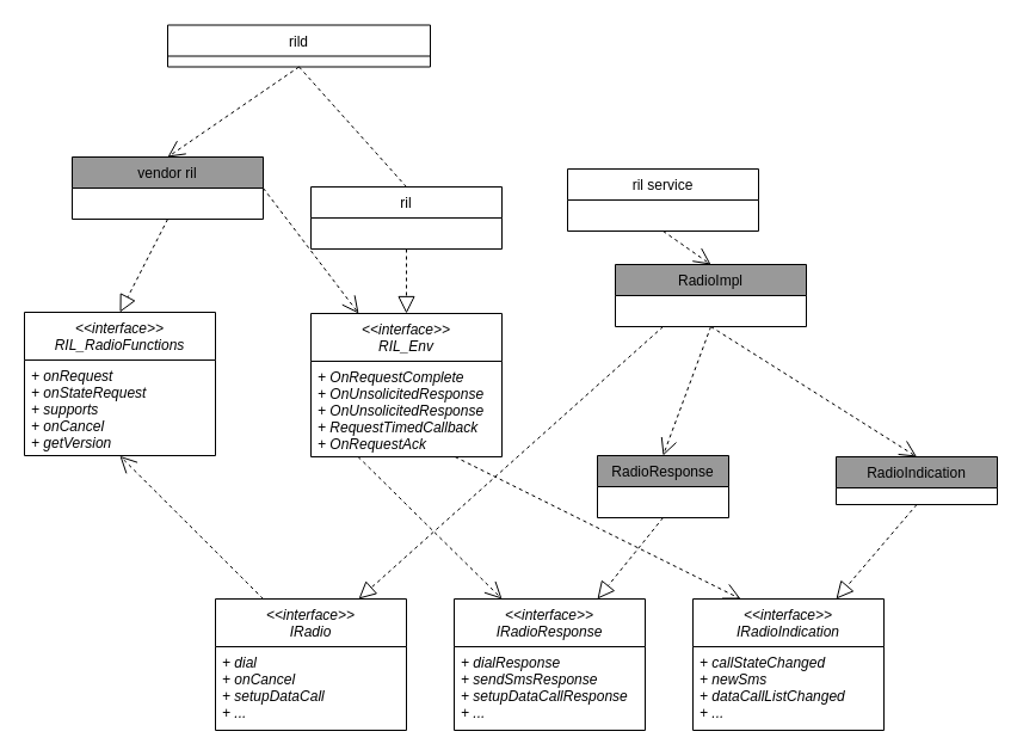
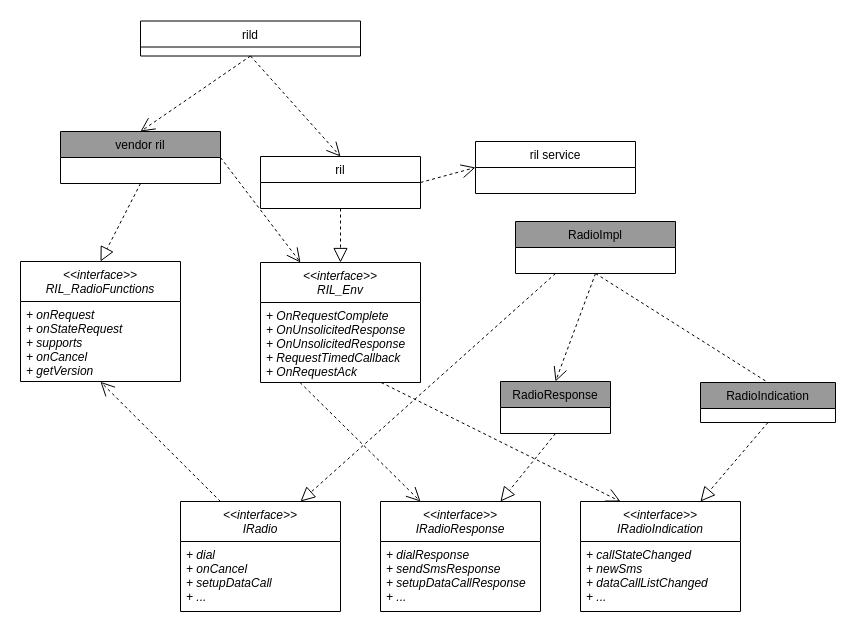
  <mxCell id="0" />
  <mxCell id="1" parent="0" />
  <mxCell id="2" value="&lt;&lt;interface&gt;&gt;&#10;RIL_Env" style="swimlane;fontStyle=2;childLayout=stackLayout;horizontal=1;startSize=40;fillColor=none;horizontalStack=0;resizeParent=1;resizeParentMax=0;resizeLast=0;collapsible=1;marginBottom=0;" parent="1" vertex="1"><mxGeometry x="260" y="262" width="160" height="120" as="geometry"><mxRectangle x="240" y="40" width="90" height="26" as="alternateBounds" /></mxGeometry></mxCell>
  <mxCell id="3" value="+ OnRequestComplete&#10;+ OnUnsolicitedResponse&#10;+ OnUnsolicitedResponse&#10;+ RequestTimedCallback&#10;+ OnRequestAck" style="text;strokeColor=none;fillColor=none;align=left;verticalAlign=top;spacingLeft=4;spacingRight=4;overflow=hidden;rotatable=0;points=[[0,0.5],[1,0.5]];portConstraint=eastwest;fontStyle=2" parent="2" vertex="1"><mxGeometry y="40" width="160" height="80" as="geometry" /></mxCell>
  <mxCell id="4" value="" style="endArrow=open;endSize=12;dashed=1;html=1;entryX=0.25;entryY=0;entryDx=0;entryDy=0;exitX=1;exitY=0.5;exitDx=0;exitDy=0;" parent="1" source="8" target="2" edge="1"><mxGeometry width="160" relative="1" as="geometry"><mxPoint x="20" y="361" as="sourcePoint" /><mxPoint x="180" y="361" as="targetPoint" /></mxGeometry></mxCell>
  <mxCell id="5" value="rild" style="swimlane;fontStyle=0;childLayout=stackLayout;horizontal=1;startSize=26;fillColor=none;horizontalStack=0;resizeParent=1;resizeParentMax=0;resizeLast=0;collapsible=1;marginBottom=0;" parent="1" vertex="1"><mxGeometry x="140" y="20.5" width="220" height="35" as="geometry" /></mxCell>
  <mxCell id="6" value="ril" style="swimlane;fontStyle=0;childLayout=stackLayout;horizontal=1;startSize=26;fillColor=none;horizontalStack=0;resizeParent=1;resizeParentMax=0;resizeLast=0;collapsible=1;marginBottom=0;" parent="1" vertex="1"><mxGeometry x="260" y="156" width="160" height="52" as="geometry" /></mxCell>
  <mxCell id="7" value="" style="endArrow=block;dashed=1;endFill=0;endSize=12;html=1;entryX=0.5;entryY=0;entryDx=0;entryDy=0;exitX=0.5;exitY=1;exitDx=0;exitDy=0;" parent="1" source="6" target="2" edge="1"><mxGeometry width="160" relative="1" as="geometry"><mxPoint x="20" y="371" as="sourcePoint" /><mxPoint x="180" y="371" as="targetPoint" /></mxGeometry></mxCell>
  <mxCell id="8" value="vendor ril" style="swimlane;fontStyle=0;childLayout=stackLayout;horizontal=1;startSize=26;fillColor=#999999;horizontalStack=0;resizeParent=1;resizeParentMax=0;resizeLast=0;collapsible=1;marginBottom=0;" parent="1" vertex="1"><mxGeometry x="60" y="131" width="160" height="52" as="geometry" /></mxCell>
  <mxCell id="9" value="" style="endArrow=open;endSize=12;dashed=1;html=1;exitX=0.5;exitY=1;exitDx=0;exitDy=0;entryX=0.5;entryY=0;entryDx=0;entryDy=0;" parent="1" source="5" target="8" edge="1"><mxGeometry width="160" relative="1" as="geometry"><mxPoint x="130" y="151" as="sourcePoint" /><mxPoint x="130" y="231" as="targetPoint" /></mxGeometry></mxCell>
  <mxCell id="10" value="&lt;&lt;interface&gt;&gt;&#10;RIL_RadioFunctions" style="swimlane;fontStyle=2;childLayout=stackLayout;horizontal=1;startSize=40;fillColor=none;horizontalStack=0;resizeParent=1;resizeParentMax=0;resizeLast=0;collapsible=1;marginBottom=0;" parent="1" vertex="1"><mxGeometry x="20" y="261" width="160" height="120" as="geometry"><mxRectangle x="240" y="40" width="90" height="26" as="alternateBounds" /></mxGeometry></mxCell>
  <mxCell id="11" value="+ onRequest&#10;+ onStateRequest&#10;+ supports&#10;+ onCancel&#10;+ getVersion" style="text;strokeColor=none;fillColor=none;align=left;verticalAlign=top;spacingLeft=4;spacingRight=4;overflow=hidden;rotatable=0;points=[[0,0.5],[1,0.5]];portConstraint=eastwest;fontStyle=2" parent="10" vertex="1"><mxGeometry y="40" width="160" height="80" as="geometry" /></mxCell>
  <mxCell id="12" value="" style="endArrow=block;dashed=1;endFill=0;endSize=12;html=1;entryX=0.5;entryY=0;entryDx=0;entryDy=0;exitX=0.5;exitY=1;exitDx=0;exitDy=0;" parent="1" source="8" target="10" edge="1"><mxGeometry width="160" relative="1" as="geometry"><mxPoint x="310" y="311" as="sourcePoint" /><mxPoint x="230" y="311" as="targetPoint" /></mxGeometry></mxCell>
- <mxCell id="13" value="" style="endArrow=none;endSize=12;dashed=1;html=1;exitX=0.5;exitY=1;exitDx=0;exitDy=0;entryX=0.5;entryY=0;entryDx=0;entryDy=0;" parent="1" source="5" target="6" edge="1"><mxGeometry width="160" relative="1" as="geometry"><mxPoint x="230" y="82.5" as="sourcePoint" /><mxPoint x="110" y="151" as="targetPoint" /></mxGeometry></mxCell>
+ <mxCell id="13" value="" style="endArrow=open;endSize=12;dashed=1;html=1;exitX=0.5;exitY=1;exitDx=0;exitDy=0;entryX=0.5;entryY=0;entryDx=0;entryDy=0;" parent="1" source="5" target="6" edge="1"><mxGeometry width="160" relative="1" as="geometry"><mxPoint x="230" y="82.5" as="sourcePoint" /><mxPoint x="110" y="151" as="targetPoint" /></mxGeometry></mxCell>
  <mxCell id="14" value="ril service" style="swimlane;fontStyle=0;childLayout=stackLayout;horizontal=1;startSize=26;fillColor=none;horizontalStack=0;resizeParent=1;resizeParentMax=0;resizeLast=0;collapsible=1;marginBottom=0;" parent="1" vertex="1"><mxGeometry x="475" y="141" width="160" height="52" as="geometry" /></mxCell>
+ <mxCell id="15" value="" style="endArrow=open;endSize=12;dashed=1;html=1;exitX=1;exitY=0.5;exitDx=0;exitDy=0;entryX=0;entryY=0.5;entryDx=0;entryDy=0;" parent="1" source="6" target="14" edge="1"><mxGeometry width="160" relative="1" as="geometry"><mxPoint x="480" y="201" as="sourcePoint" /><mxPoint x="600" y="269.5" as="targetPoint" /></mxGeometry></mxCell>
  <mxCell id="16" value="&lt;&lt;interface&gt;&gt;&#10;IRadio" style="swimlane;fontStyle=2;childLayout=stackLayout;horizontal=1;startSize=40;fillColor=none;horizontalStack=0;resizeParent=1;resizeParentMax=0;resizeLast=0;collapsible=1;marginBottom=0;" parent="1" vertex="1"><mxGeometry x="180" y="501" width="160" height="110" as="geometry"><mxRectangle x="240" y="40" width="90" height="26" as="alternateBounds" /></mxGeometry></mxCell>
  <mxCell id="17" value="+ dial&#10;+ onCancel&#10;+ setupDataCall&#10;+ ..." style="text;strokeColor=none;fillColor=none;align=left;verticalAlign=top;spacingLeft=4;spacingRight=4;overflow=hidden;rotatable=0;points=[[0,0.5],[1,0.5]];portConstraint=eastwest;fontStyle=2" parent="16" vertex="1"><mxGeometry y="40" width="160" height="70" as="geometry" /></mxCell>
  <mxCell id="18" value="" style="endArrow=block;dashed=1;endFill=0;endSize=12;html=1;entryX=0.75;entryY=0;entryDx=0;entryDy=0;exitX=0.25;exitY=1;exitDx=0;exitDy=0;" parent="1" source="27" target="16" edge="1"><mxGeometry width="160" relative="1" as="geometry"><mxPoint x="570" y="201" as="sourcePoint" /><mxPoint x="570" y="269.5" as="targetPoint" /></mxGeometry></mxCell>
  <mxCell id="19" value="&lt;&lt;interface&gt;&gt;&#10;IRadioResponse" style="swimlane;fontStyle=2;childLayout=stackLayout;horizontal=1;startSize=40;fillColor=none;horizontalStack=0;resizeParent=1;resizeParentMax=0;resizeLast=0;collapsible=1;marginBottom=0;" parent="1" vertex="1"><mxGeometry x="380" y="501" width="160" height="110" as="geometry"><mxRectangle x="240" y="40" width="90" height="26" as="alternateBounds" /></mxGeometry></mxCell>
  <mxCell id="20" value="+ dialResponse&#10;+ sendSmsResponse&#10;+ setupDataCallResponse&#10;+ ..." style="text;strokeColor=none;fillColor=none;align=left;verticalAlign=top;spacingLeft=4;spacingRight=4;overflow=hidden;rotatable=0;points=[[0,0.5],[1,0.5]];portConstraint=eastwest;fontStyle=2" parent="19" vertex="1"><mxGeometry y="40" width="160" height="70" as="geometry" /></mxCell>
  <mxCell id="21" value="&lt;&lt;interface&gt;&gt;&#10;IRadioIndication" style="swimlane;fontStyle=2;childLayout=stackLayout;horizontal=1;startSize=40;fillColor=none;horizontalStack=0;resizeParent=1;resizeParentMax=0;resizeLast=0;collapsible=1;marginBottom=0;" parent="1" vertex="1"><mxGeometry x="580" y="501" width="160" height="110" as="geometry"><mxRectangle x="240" y="40" width="90" height="26" as="alternateBounds" /></mxGeometry></mxCell>
  <mxCell id="22" value="+ callStateChanged&#10;+ newSms&#10;+ dataCallListChanged&#10;+ ..." style="text;strokeColor=none;fillColor=none;align=left;verticalAlign=top;spacingLeft=4;spacingRight=4;overflow=hidden;rotatable=0;points=[[0,0.5],[1,0.5]];portConstraint=eastwest;fontStyle=2" parent="21" vertex="1"><mxGeometry y="40" width="160" height="70" as="geometry" /></mxCell>
  <mxCell id="23" value="" style="endArrow=block;dashed=1;endFill=0;endSize=12;html=1;entryX=0.75;entryY=0;entryDx=0;entryDy=0;exitX=0.5;exitY=1;exitDx=0;exitDy=0;" parent="1" source="25" target="19" edge="1"><mxGeometry width="160" relative="1" as="geometry"><mxPoint x="930" y="441" as="sourcePoint" /><mxPoint x="750" y="66" as="targetPoint" /></mxGeometry></mxCell>
  <mxCell id="24" value="" style="endArrow=block;dashed=1;endFill=0;endSize=12;html=1;exitX=0.5;exitY=1;exitDx=0;exitDy=0;entryX=0.75;entryY=0;entryDx=0;entryDy=0;" parent="1" source="26" target="21" edge="1"><mxGeometry width="160" relative="1" as="geometry"><mxPoint x="670" y="177" as="sourcePoint" /><mxPoint x="750" y="197" as="targetPoint" /></mxGeometry></mxCell>
  <mxCell id="25" value="RadioResponse" style="swimlane;fontStyle=0;childLayout=stackLayout;horizontal=1;startSize=26;fillColor=#999999;horizontalStack=0;resizeParent=1;resizeParentMax=0;resizeLast=0;collapsible=1;marginBottom=0;" parent="1" vertex="1"><mxGeometry x="500" y="381" width="110" height="52" as="geometry" /></mxCell>
  <mxCell id="26" value="RadioIndication" style="swimlane;fontStyle=0;childLayout=stackLayout;horizontal=1;startSize=26;fillColor=#999999;horizontalStack=0;resizeParent=1;resizeParentMax=0;resizeLast=0;collapsible=1;marginBottom=0;" parent="1" vertex="1"><mxGeometry x="700" y="382" width="135" height="40" as="geometry" /></mxCell>
  <mxCell id="27" value="RadioImpl" style="swimlane;fontStyle=0;childLayout=stackLayout;horizontal=1;startSize=26;fillColor=#999999;horizontalStack=0;resizeParent=1;resizeParentMax=0;resizeLast=0;collapsible=1;marginBottom=0;" parent="1" vertex="1"><mxGeometry x="515" y="221" width="160" height="52" as="geometry" /></mxCell>
- <mxCell id="28" value="" style="endArrow=open;endSize=12;dashed=1;html=1;exitX=0.5;exitY=1;exitDx=0;exitDy=0;entryX=0.5;entryY=0;entryDx=0;entryDy=0;" parent="1" source="14" target="27" edge="1"><mxGeometry width="160" relative="1" as="geometry"><mxPoint x="555" y="201" as="sourcePoint" /><mxPoint x="365" y="269" as="targetPoint" /></mxGeometry></mxCell>
  <mxCell id="29" value="" style="endArrow=open;endSize=12;dashed=1;html=1;exitX=0.5;exitY=1;exitDx=0;exitDy=0;entryX=0.5;entryY=0;entryDx=0;entryDy=0;" parent="1" source="27" target="25" edge="1"><mxGeometry width="160" relative="1" as="geometry"><mxPoint x="590" y="203" as="sourcePoint" /><mxPoint x="590" y="271" as="targetPoint" /></mxGeometry></mxCell>
- <mxCell id="30" value="" style="endArrow=open;endSize=12;dashed=1;html=1;exitX=0.5;exitY=1;exitDx=0;exitDy=0;entryX=0.5;entryY=0;entryDx=0;entryDy=0;" parent="1" source="27" target="26" edge="1"><mxGeometry width="160" relative="1" as="geometry"><mxPoint x="590" y="323" as="sourcePoint" /><mxPoint x="590" y="391" as="targetPoint" /></mxGeometry></mxCell>
+ <mxCell id="30" value="" style="endArrow=none;endSize=12;dashed=1;html=1;exitX=0.5;exitY=1;exitDx=0;exitDy=0;entryX=0.5;entryY=0;entryDx=0;entryDy=0;" parent="1" source="27" target="26" edge="1"><mxGeometry width="160" relative="1" as="geometry"><mxPoint x="590" y="323" as="sourcePoint" /><mxPoint x="590" y="391" as="targetPoint" /></mxGeometry></mxCell>
  <mxCell id="31" value="" style="endArrow=open;endSize=12;dashed=1;html=1;entryX=0.25;entryY=0;entryDx=0;entryDy=0;exitX=0.247;exitY=1;exitDx=0;exitDy=0;exitPerimeter=0;" edge="1" parent="1" source="3" target="19"><mxGeometry width="160" relative="1" as="geometry"><mxPoint x="270" y="421" as="sourcePoint" /><mxPoint x="300" y="391" as="targetPoint" /></mxGeometry></mxCell>
  <mxCell id="32" value="" style="endArrow=open;endSize=12;dashed=1;html=1;exitX=0.754;exitY=1;exitDx=0;exitDy=0;exitPerimeter=0;entryX=0.25;entryY=0;entryDx=0;entryDy=0;" edge="1" parent="1" source="3" target="21"><mxGeometry width="160" relative="1" as="geometry"><mxPoint x="590" y="511" as="sourcePoint" /><mxPoint x="470" y="451" as="targetPoint" /></mxGeometry></mxCell>
  <mxCell id="33" value="" style="endArrow=open;endSize=12;dashed=1;html=1;exitX=0.25;exitY=0;exitDx=0;exitDy=0;entryX=0.5;entryY=1.004;entryDx=0;entryDy=0;entryPerimeter=0;" edge="1" parent="1" source="16" target="11"><mxGeometry width="160" relative="1" as="geometry"><mxPoint x="590" y="511" as="sourcePoint" /><mxPoint x="310.48" y="391.92" as="targetPoint" /></mxGeometry></mxCell>
